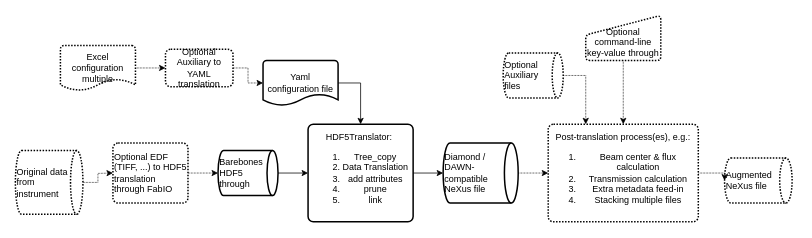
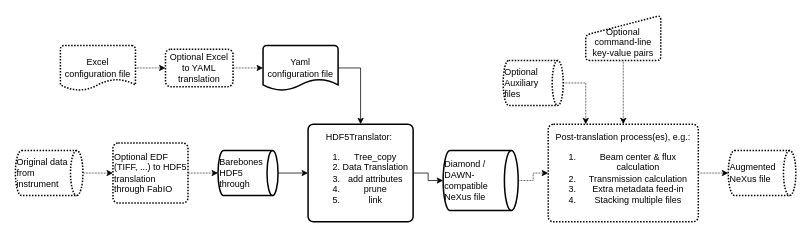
  <mxCell id="0" />
  <mxCell id="1" parent="0" />
  <mxCell id="2" style="edgeStyle=orthogonalEdgeStyle;rounded=0;orthogonalLoop=1;jettySize=auto;html=1;exitX=1;exitY=0.5;exitDx=0;exitDy=0;exitPerimeter=0;dashed=1;dashPattern=1 1;" edge="1" parent="1" source="3"><mxGeometry relative="1" as="geometry"><mxPoint x="150" y="230" as="targetPoint" /></mxGeometry></mxCell>
- <mxCell id="3" value="Original data &lt;br&gt;from &lt;br&gt;&lt;div style=&quot;&quot;&gt;&lt;span style=&quot;background-color: initial;&quot;&gt;instrument&lt;/span&gt;&lt;/div&gt;" style="strokeWidth=2;html=1;shape=mxgraph.flowchart.direct_data;whiteSpace=wrap;align=left;dashed=1;dashPattern=1 1;" vertex="1" parent="1"><mxGeometry x="20" y="200" width="90" height="85" as="geometry" /></mxCell>
+ <mxCell id="3" value="Original data &lt;br&gt;from &lt;br&gt;&lt;div style=&quot;&quot;&gt;&lt;span style=&quot;background-color: initial;&quot;&gt;instrument&lt;/span&gt;&lt;/div&gt;" style="strokeWidth=2;html=1;shape=mxgraph.flowchart.direct_data;whiteSpace=wrap;align=left;dashed=1;dashPattern=1 1;" vertex="1" parent="1"><mxGeometry x="20" y="200" width="90" height="60" as="geometry" /></mxCell>
  <mxCell id="4" style="edgeStyle=orthogonalEdgeStyle;rounded=0;orthogonalLoop=1;jettySize=auto;html=1;exitX=1;exitY=0.5;exitDx=0;exitDy=0;exitPerimeter=0;entryX=0;entryY=0.5;entryDx=0;entryDy=0;" edge="1" parent="1" source="5" target="8"><mxGeometry relative="1" as="geometry" /></mxCell>
  <mxCell id="5" value="Barebones HDF5 &lt;br&gt;through" style="strokeWidth=2;html=1;shape=mxgraph.flowchart.direct_data;whiteSpace=wrap;align=left;" vertex="1" parent="1"><mxGeometry x="290" y="200" width="80" height="60" as="geometry" /></mxCell>
  <mxCell id="6" value="Optional EDF (TIFF, ...) to HDF5 translation through FabIO" style="rounded=1;whiteSpace=wrap;html=1;absoluteArcSize=1;arcSize=14;strokeWidth=2;align=left;dashed=1;dashPattern=1 1;" vertex="1" parent="1"><mxGeometry x="150" y="190" width="100" height="80" as="geometry" /></mxCell>
  <mxCell id="7" style="edgeStyle=orthogonalEdgeStyle;rounded=0;orthogonalLoop=1;jettySize=auto;html=1;exitX=1;exitY=0.5;exitDx=0;exitDy=0;entryX=0;entryY=0.5;entryDx=0;entryDy=0;entryPerimeter=0;dashed=1;dashPattern=1 1;" edge="1" parent="1" source="6" target="5"><mxGeometry relative="1" as="geometry" /></mxCell>
  <mxCell id="8" value="HDF5Translator:&amp;nbsp;&lt;br&gt;&lt;ol&gt;&lt;li&gt;Tree_copy&lt;/li&gt;&lt;li&gt;Data Translation&lt;/li&gt;&lt;li&gt;add attributes&lt;/li&gt;&lt;li&gt;prune&lt;/li&gt;&lt;li&gt;link&lt;/li&gt;&lt;/ol&gt;" style="rounded=1;whiteSpace=wrap;html=1;absoluteArcSize=1;arcSize=14;strokeWidth=2;" vertex="1" parent="1"><mxGeometry x="410" y="165" width="140" height="130" as="geometry" /></mxCell>
  <mxCell id="9" style="edgeStyle=orthogonalEdgeStyle;rounded=0;orthogonalLoop=1;jettySize=auto;html=1;exitX=1;exitY=0.5;exitDx=0;exitDy=0;exitPerimeter=0;entryX=0.5;entryY=0;entryDx=0;entryDy=0;" edge="1" parent="1" source="10" target="8"><mxGeometry relative="1" as="geometry" /></mxCell>
- <mxCell id="10" value="Yaml configuration file" style="strokeWidth=2;html=1;shape=mxgraph.flowchart.document2;whiteSpace=wrap;size=0.25;" vertex="1" parent="1"><mxGeometry x="350" y="80" width="100" height="60" as="geometry" /></mxCell>
- <mxCell id="11" value="Optional Auxiliary to YAML translation" style="rounded=1;whiteSpace=wrap;html=1;absoluteArcSize=1;arcSize=14;strokeWidth=2;dashed=1;dashPattern=1 1;" vertex="1" parent="1"><mxGeometry x="220" y="65" width="90" height="50" as="geometry" /></mxCell>
+ <mxCell id="10" value="Yaml configuration file" style="strokeWidth=2;html=1;shape=mxgraph.flowchart.document2;whiteSpace=wrap;size=0.25;" vertex="1" parent="1"><mxGeometry x="350" y="60" width="100" height="60" as="geometry" /></mxCell>
+ <mxCell id="11" value="Optional Excel to YAML translation" style="rounded=1;whiteSpace=wrap;html=1;absoluteArcSize=1;arcSize=14;strokeWidth=2;dashed=1;dashPattern=1 1;" vertex="1" parent="1"><mxGeometry x="220" y="65" width="90" height="50" as="geometry" /></mxCell>
  <mxCell id="12" style="edgeStyle=orthogonalEdgeStyle;rounded=0;orthogonalLoop=1;jettySize=auto;html=1;exitX=1;exitY=0.5;exitDx=0;exitDy=0;entryX=0;entryY=0.5;entryDx=0;entryDy=0;entryPerimeter=0;dashed=1;dashPattern=1 1;" edge="1" parent="1" source="11" target="10"><mxGeometry relative="1" as="geometry" /></mxCell>
  <mxCell id="13" style="edgeStyle=orthogonalEdgeStyle;rounded=0;orthogonalLoop=1;jettySize=auto;html=1;exitX=1;exitY=0.5;exitDx=0;exitDy=0;exitPerimeter=0;entryX=0;entryY=0.5;entryDx=0;entryDy=0;dashed=1;dashPattern=1 1;" edge="1" parent="1" source="14" target="11"><mxGeometry relative="1" as="geometry" /></mxCell>
- <mxCell id="14" value="Excel configuration multiple" style="strokeWidth=2;html=1;shape=mxgraph.flowchart.document2;whiteSpace=wrap;size=0.25;dashed=1;dashPattern=1 1;" vertex="1" parent="1"><mxGeometry x="80" y="60" width="100" height="60" as="geometry" /></mxCell>
+ <mxCell id="14" value="Excel configuration file" style="strokeWidth=2;html=1;shape=mxgraph.flowchart.document2;whiteSpace=wrap;size=0.25;dashed=1;dashPattern=1 1;" vertex="1" parent="1"><mxGeometry x="80" y="60" width="100" height="60" as="geometry" /></mxCell>
  <mxCell id="15" style="edgeStyle=orthogonalEdgeStyle;rounded=0;orthogonalLoop=1;jettySize=auto;html=1;exitX=1;exitY=0.5;exitDx=0;exitDy=0;exitPerimeter=0;entryX=0;entryY=0.5;entryDx=0;entryDy=0;dashed=1;dashPattern=1 1;" edge="1" parent="1" source="16" target="18"><mxGeometry relative="1" as="geometry" /></mxCell>
- <mxCell id="16" value="Diamond / DAWN-compatible &lt;br&gt;NeXus file" style="strokeWidth=2;html=1;shape=mxgraph.flowchart.direct_data;whiteSpace=wrap;align=left;" vertex="1" parent="1"><mxGeometry x="590" y="190" width="100" height="80" as="geometry" /></mxCell>
+ <mxCell id="16" value="Diamond / DAWN-compatible &lt;br&gt;NeXus file" style="strokeWidth=2;html=1;shape=mxgraph.flowchart.direct_data;whiteSpace=wrap;align=left;" vertex="1" parent="1"><mxGeometry x="590" y="200" width="100" height="80" as="geometry" /></mxCell>
  <mxCell id="17" style="edgeStyle=orthogonalEdgeStyle;rounded=0;orthogonalLoop=1;jettySize=auto;html=1;exitX=1;exitY=0.5;exitDx=0;exitDy=0;entryX=0;entryY=0.5;entryDx=0;entryDy=0;entryPerimeter=0;" edge="1" parent="1" source="8" target="16"><mxGeometry relative="1" as="geometry" /></mxCell>
  <mxCell id="18" value="Post-translation process(es), e.g.:&lt;br&gt;&lt;ol&gt;&lt;li&gt;Beam center &amp;amp; flux calculation&lt;/li&gt;&lt;li&gt;Transmission calculation&lt;/li&gt;&lt;li&gt;Extra metadata feed-in&lt;/li&gt;&lt;li&gt;Stacking multiple files&lt;/li&gt;&lt;/ol&gt;" style="rounded=1;whiteSpace=wrap;html=1;absoluteArcSize=1;arcSize=14;strokeWidth=2;dashed=1;dashPattern=1 1;" vertex="1" parent="1"><mxGeometry x="730" y="165" width="200" height="130" as="geometry" /></mxCell>
  <mxCell id="19" style="edgeStyle=orthogonalEdgeStyle;rounded=0;orthogonalLoop=1;jettySize=auto;html=1;exitX=1;exitY=0.5;exitDx=0;exitDy=0;exitPerimeter=0;entryX=0.25;entryY=0;entryDx=0;entryDy=0;dashed=1;dashPattern=1 1;" edge="1" parent="1" source="20" target="18"><mxGeometry relative="1" as="geometry" /></mxCell>
- <mxCell id="20" value="Optional Auxiliary &lt;br&gt;files" style="strokeWidth=2;html=1;shape=mxgraph.flowchart.direct_data;whiteSpace=wrap;align=left;dashed=1;dashPattern=1 1;" vertex="1" parent="1"><mxGeometry x="670" y="70" width="80" height="60" as="geometry" /></mxCell>
+ <mxCell id="20" value="Optional Auxiliary &lt;br&gt;files" style="strokeWidth=2;html=1;shape=mxgraph.flowchart.direct_data;whiteSpace=wrap;align=left;dashed=1;dashPattern=1 1;" vertex="1" parent="1"><mxGeometry x="670" y="80" width="80" height="60" as="geometry" /></mxCell>
  <mxCell id="21" style="edgeStyle=orthogonalEdgeStyle;rounded=0;orthogonalLoop=1;jettySize=auto;html=1;exitX=0.5;exitY=1;exitDx=0;exitDy=0;entryX=0.5;entryY=0;entryDx=0;entryDy=0;dashed=1;dashPattern=1 1;" edge="1" parent="1" source="22" target="18"><mxGeometry relative="1" as="geometry" /></mxCell>
- <mxCell id="22" value="Optional command-line key-value through" style="html=1;strokeWidth=2;shape=manualInput;whiteSpace=wrap;rounded=1;size=26;arcSize=11;verticalAlign=bottom;dashed=1;dashPattern=1 1;" vertex="1" parent="1"><mxGeometry x="780" y="20" width="100" height="60" as="geometry" /></mxCell>
- <mxCell id="23" value="Augmented NeXus file" style="strokeWidth=2;html=1;shape=mxgraph.flowchart.direct_data;whiteSpace=wrap;align=left;dashed=1;dashPattern=1 1;" vertex="1" parent="1"><mxGeometry x="965" y="210" width="90" height="60" as="geometry" /></mxCell>
+ <mxCell id="22" value="Optional command-line key-value pairs" style="html=1;strokeWidth=2;shape=manualInput;whiteSpace=wrap;rounded=1;size=26;arcSize=11;verticalAlign=bottom;dashed=1;dashPattern=1 1;" vertex="1" parent="1"><mxGeometry x="780" y="20" width="100" height="60" as="geometry" /></mxCell>
+ <mxCell id="23" value="Augmented NeXus file" style="strokeWidth=2;html=1;shape=mxgraph.flowchart.direct_data;whiteSpace=wrap;align=left;dashed=1;dashPattern=1 1;" vertex="1" parent="1"><mxGeometry x="970" y="200" width="90" height="60" as="geometry" /></mxCell>
  <mxCell id="24" style="edgeStyle=orthogonalEdgeStyle;rounded=0;orthogonalLoop=1;jettySize=auto;html=1;exitX=1;exitY=0.5;exitDx=0;exitDy=0;entryX=0;entryY=0.5;entryDx=0;entryDy=0;entryPerimeter=0;dashed=1;dashPattern=1 1;" edge="1" parent="1" source="18" target="23"><mxGeometry relative="1" as="geometry" /></mxCell>
